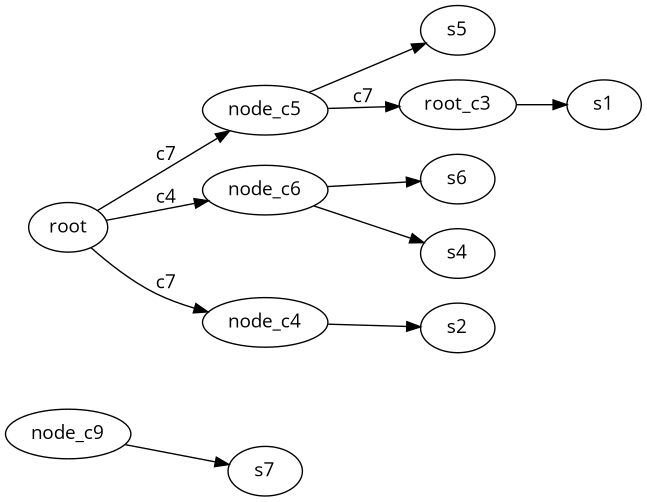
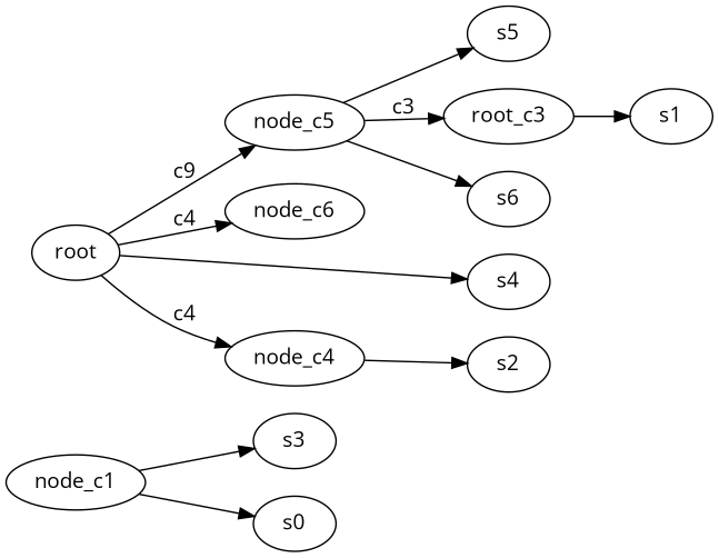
  digraph {
    fontname="Open Sans"
    rankdir=LR
    node [fontname="Open Sans"]
    edge [fontname="Open Sans"]
-   node_c1 [label=node_c9]
-   s7
+   node_c1
+   s3
+   s7 [label=s0]
    n4 [label=root_c3]
    s1
    node_c4
    s2
    node_c6
    s6
    n10 [label=node_c5]
    s5
    root
    s4
+   node_c1 -> s3
    node_c1 -> s7
    n4 -> s1
    node_c4 -> s2
-   node_c6 -> s6
-   n10 -> n4 [label=c7]
+   n10 -> s6
+   n10 -> n4 [label=c3]
    n10 -> s5
-   root -> node_c4 [label=c7]
+   root -> node_c4 [label=c4]
    root -> node_c6 [label=c4]
-   root -> n10 [label=c7]
-   node_c6 -> s4
+   root -> n10 [label=c9]
+   root -> s4
  }
